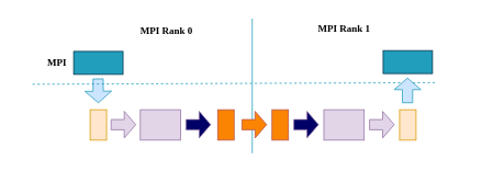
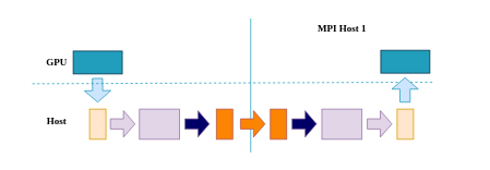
  <mxCell id="0" />
  <mxCell id="1" parent="0" />
  <mxCell id="2" value="" style="rounded=0;whiteSpace=wrap;html=1;strokeColor=none;fillColor=none;" vertex="1" parent="1"><mxGeometry x="20" y="22" width="557" height="164" as="geometry" /></mxCell>
- <mxCell id="3" value="&lt;font face=&quot;Verdana&quot;&gt;&lt;b&gt;MPI Rank 0&lt;/b&gt;&lt;/font&gt;" style="text;html=1;align=center;verticalAlign=middle;whiteSpace=wrap;rounded=0;" vertex="1" parent="1"><mxGeometry x="158" y="22" width="88" height="30" as="geometry" /></mxCell>
- <mxCell id="4" value="&lt;font face=&quot;Verdana&quot;&gt;&lt;b&gt;MPI Rank 1&lt;/b&gt;&lt;/font&gt;" style="text;html=1;align=center;verticalAlign=middle;whiteSpace=wrap;rounded=0;" vertex="1" parent="1"><mxGeometry x="373.5" y="20" width="88" height="30" as="geometry" /></mxCell>
+ <mxCell id="4" value="&lt;font face=&quot;Verdana&quot;&gt;&lt;b&gt;MPI Host 1&lt;/b&gt;&lt;/font&gt;" style="text;html=1;align=center;verticalAlign=middle;whiteSpace=wrap;rounded=0;" vertex="1" parent="1"><mxGeometry x="373.5" y="20" width="88" height="30" as="geometry" /></mxCell>
  <mxCell id="5" value="" style="endArrow=none;html=1;rounded=0;strokeWidth=1;strokeColor=#219EBC;" edge="1" parent="1"><mxGeometry width="50" height="50" relative="1" as="geometry"><mxPoint x="306" y="186" as="sourcePoint" /><mxPoint x="306" y="22" as="targetPoint" /></mxGeometry></mxCell>
  <mxCell id="6" value="" style="rounded=0;whiteSpace=wrap;html=1;fillColor=#219EBC;strokeColor=#023047;" vertex="1" parent="1"><mxGeometry x="89" y="62" width="60" height="28" as="geometry" /></mxCell>
- <mxCell id="7" value="&lt;b&gt;&lt;font face=&quot;Verdana&quot;&gt;MPI&lt;/font&gt;&lt;/b&gt;" style="text;html=1;align=center;verticalAlign=middle;whiteSpace=wrap;rounded=0;" vertex="1" parent="1"><mxGeometry x="39" y="61" width="60" height="30" as="geometry" /></mxCell>
+ <mxCell id="7" value="&lt;b&gt;&lt;font face=&quot;Verdana&quot;&gt;GPU&lt;/font&gt;&lt;/b&gt;" style="text;html=1;align=center;verticalAlign=middle;whiteSpace=wrap;rounded=0;" vertex="1" parent="1"><mxGeometry x="39" y="61" width="60" height="30" as="geometry" /></mxCell>
  <mxCell id="8" value="" style="shape=flexArrow;endArrow=classic;html=1;rounded=0;width=12.414;endSize=4.345;endWidth=19.025;strokeColor=#219EBC;fillColor=#CCE5FF;" edge="1" parent="1"><mxGeometry width="50" height="50" relative="1" as="geometry"><mxPoint x="118.66" y="95" as="sourcePoint" /><mxPoint x="119" y="125" as="targetPoint" /></mxGeometry></mxCell>
  <mxCell id="9" value="" style="endArrow=none;dashed=1;html=1;rounded=0;strokeColor=#219EBC;" edge="1" parent="1"><mxGeometry width="50" height="50" relative="1" as="geometry"><mxPoint x="39" y="102" as="sourcePoint" /><mxPoint x="531" y="100" as="targetPoint" /></mxGeometry></mxCell>
+ <mxCell id="10" value="&lt;font face=&quot;Verdana&quot;&gt;&lt;b&gt;Host&lt;/b&gt;&lt;/font&gt;" style="text;html=1;align=center;verticalAlign=middle;whiteSpace=wrap;rounded=0;" vertex="1" parent="1"><mxGeometry x="39" y="133" width="60" height="30" as="geometry" /></mxCell>
  <mxCell id="11" value="" style="rounded=0;whiteSpace=wrap;html=1;fillColor=#ffe6cc;strokeColor=#d79b00;" vertex="1" parent="1"><mxGeometry x="109" y="133" width="20" height="37" as="geometry" /></mxCell>
  <mxCell id="12" value="" style="shape=flexArrow;endArrow=classic;html=1;rounded=0;width=12.414;endSize=4.345;endWidth=19.025;strokeColor=#9673a6;fillColor=#e1d5e7;" edge="1" parent="1"><mxGeometry width="50" height="50" relative="1" as="geometry"><mxPoint x="134" y="151.16" as="sourcePoint" /><mxPoint x="165" y="151.16" as="targetPoint" /></mxGeometry></mxCell>
  <mxCell id="13" value="" style="rounded=0;whiteSpace=wrap;html=1;fillColor=#e1d5e7;strokeColor=#9673a6;" vertex="1" parent="1"><mxGeometry x="170" y="133" width="49" height="37" as="geometry" /></mxCell>
  <mxCell id="14" value="" style="shape=flexArrow;endArrow=classic;html=1;rounded=0;width=12.414;endSize=4.345;endWidth=19.025;strokeColor=#9673a6;fillColor=#000066;" edge="1" parent="1"><mxGeometry width="50" height="50" relative="1" as="geometry"><mxPoint x="225" y="151.16" as="sourcePoint" /><mxPoint x="256" y="151.16" as="targetPoint" /></mxGeometry></mxCell>
  <mxCell id="15" value="" style="rounded=0;whiteSpace=wrap;html=1;fillColor=#FB8402;strokeColor=#b85450;" vertex="1" parent="1"><mxGeometry x="264" y="133" width="20" height="37" as="geometry" /></mxCell>
  <mxCell id="16" value="" style="shape=flexArrow;endArrow=classic;html=1;rounded=0;width=12.414;endSize=4.345;endWidth=19.025;strokeColor=#b85450;fillColor=#FB8402;" edge="1" parent="1"><mxGeometry width="50" height="50" relative="1" as="geometry"><mxPoint x="293" y="151.16" as="sourcePoint" /><mxPoint x="324" y="151.16" as="targetPoint" /></mxGeometry></mxCell>
  <mxCell id="17" value="" style="rounded=0;whiteSpace=wrap;html=1;fillColor=#FB8402;strokeColor=#b85450;" vertex="1" parent="1"><mxGeometry x="330" y="133" width="20" height="37" as="geometry" /></mxCell>
  <mxCell id="18" value="" style="shape=flexArrow;endArrow=classic;html=1;rounded=0;width=12.414;endSize=4.345;endWidth=19.025;strokeColor=#9673a6;fillColor=#000066;" edge="1" parent="1"><mxGeometry width="50" height="50" relative="1" as="geometry"><mxPoint x="356" y="151.16" as="sourcePoint" /><mxPoint x="387" y="151.16" as="targetPoint" /></mxGeometry></mxCell>
  <mxCell id="19" value="" style="rounded=0;whiteSpace=wrap;html=1;fillColor=#e1d5e7;strokeColor=#9673a6;" vertex="1" parent="1"><mxGeometry x="393" y="133" width="49" height="37" as="geometry" /></mxCell>
  <mxCell id="20" value="" style="shape=flexArrow;endArrow=classic;html=1;rounded=0;width=12.414;endSize=4.345;endWidth=19.025;strokeColor=#9673a6;fillColor=#e1d5e7;" edge="1" parent="1"><mxGeometry width="50" height="50" relative="1" as="geometry"><mxPoint x="448" y="151.16" as="sourcePoint" /><mxPoint x="479" y="151.16" as="targetPoint" /></mxGeometry></mxCell>
  <mxCell id="21" value="" style="rounded=0;whiteSpace=wrap;html=1;fillColor=#ffe6cc;strokeColor=#d79b00;" vertex="1" parent="1"><mxGeometry x="485" y="133" width="20" height="37" as="geometry" /></mxCell>
  <mxCell id="22" value="" style="shape=flexArrow;endArrow=classic;html=1;rounded=0;width=12.414;endSize=4.345;endWidth=19.025;strokeColor=#219EBC;fillColor=#CCE5FF;" edge="1" parent="1"><mxGeometry width="50" height="50" relative="1" as="geometry"><mxPoint x="494.66" y="125" as="sourcePoint" /><mxPoint x="494.66" y="94" as="targetPoint" /></mxGeometry></mxCell>
  <mxCell id="23" value="" style="rounded=0;whiteSpace=wrap;html=1;fillColor=#219EBC;strokeColor=#023047;" vertex="1" parent="1"><mxGeometry x="465" y="61" width="60" height="28" as="geometry" /></mxCell>
